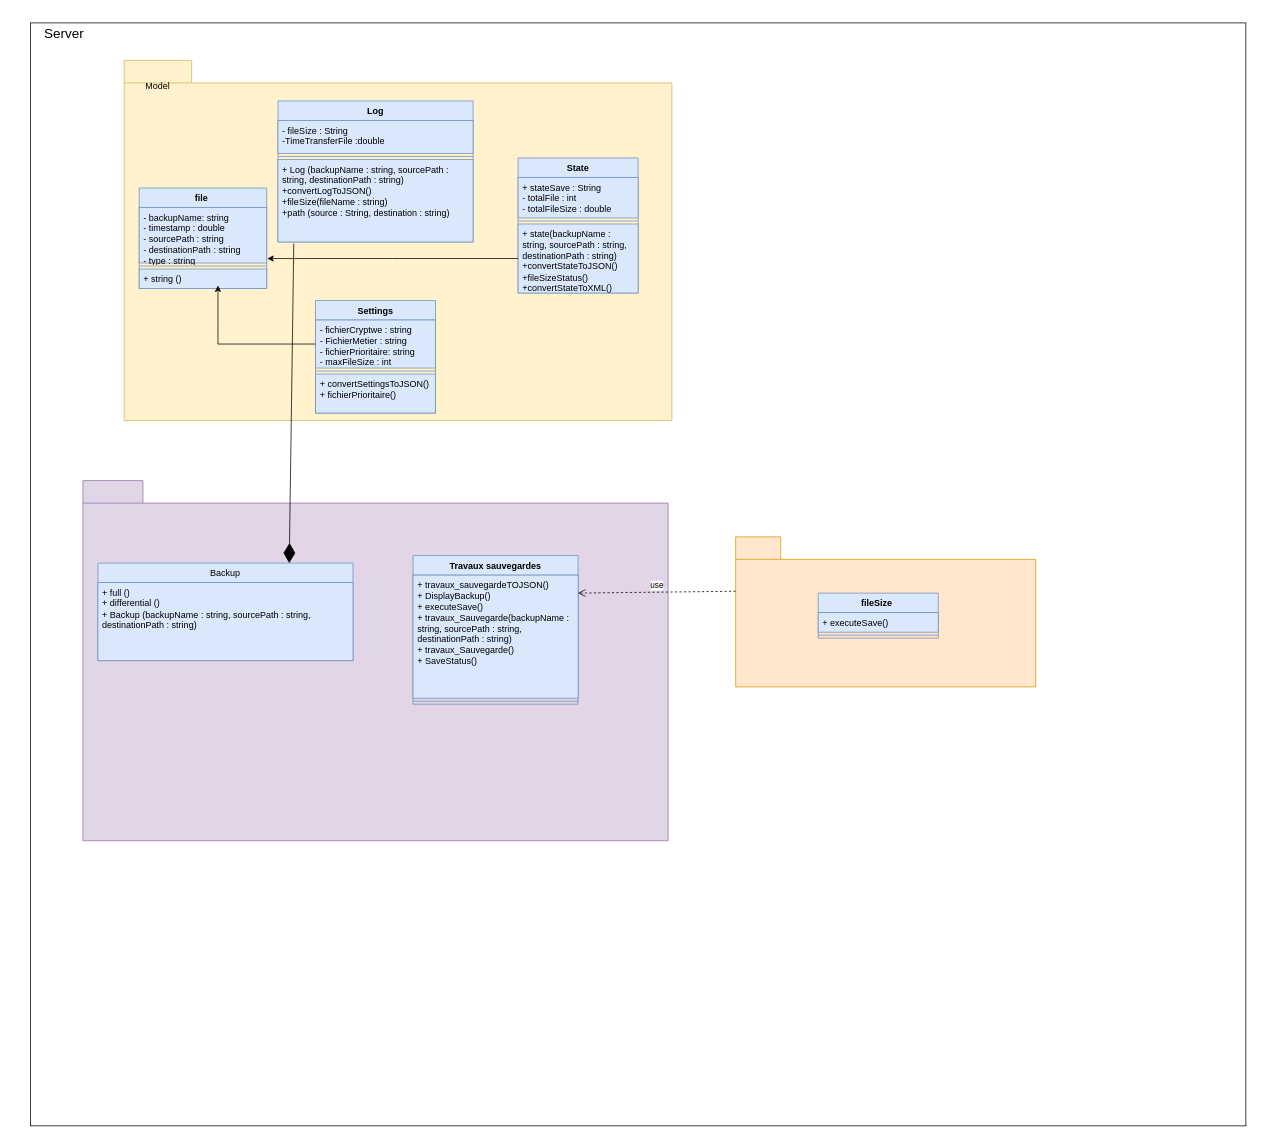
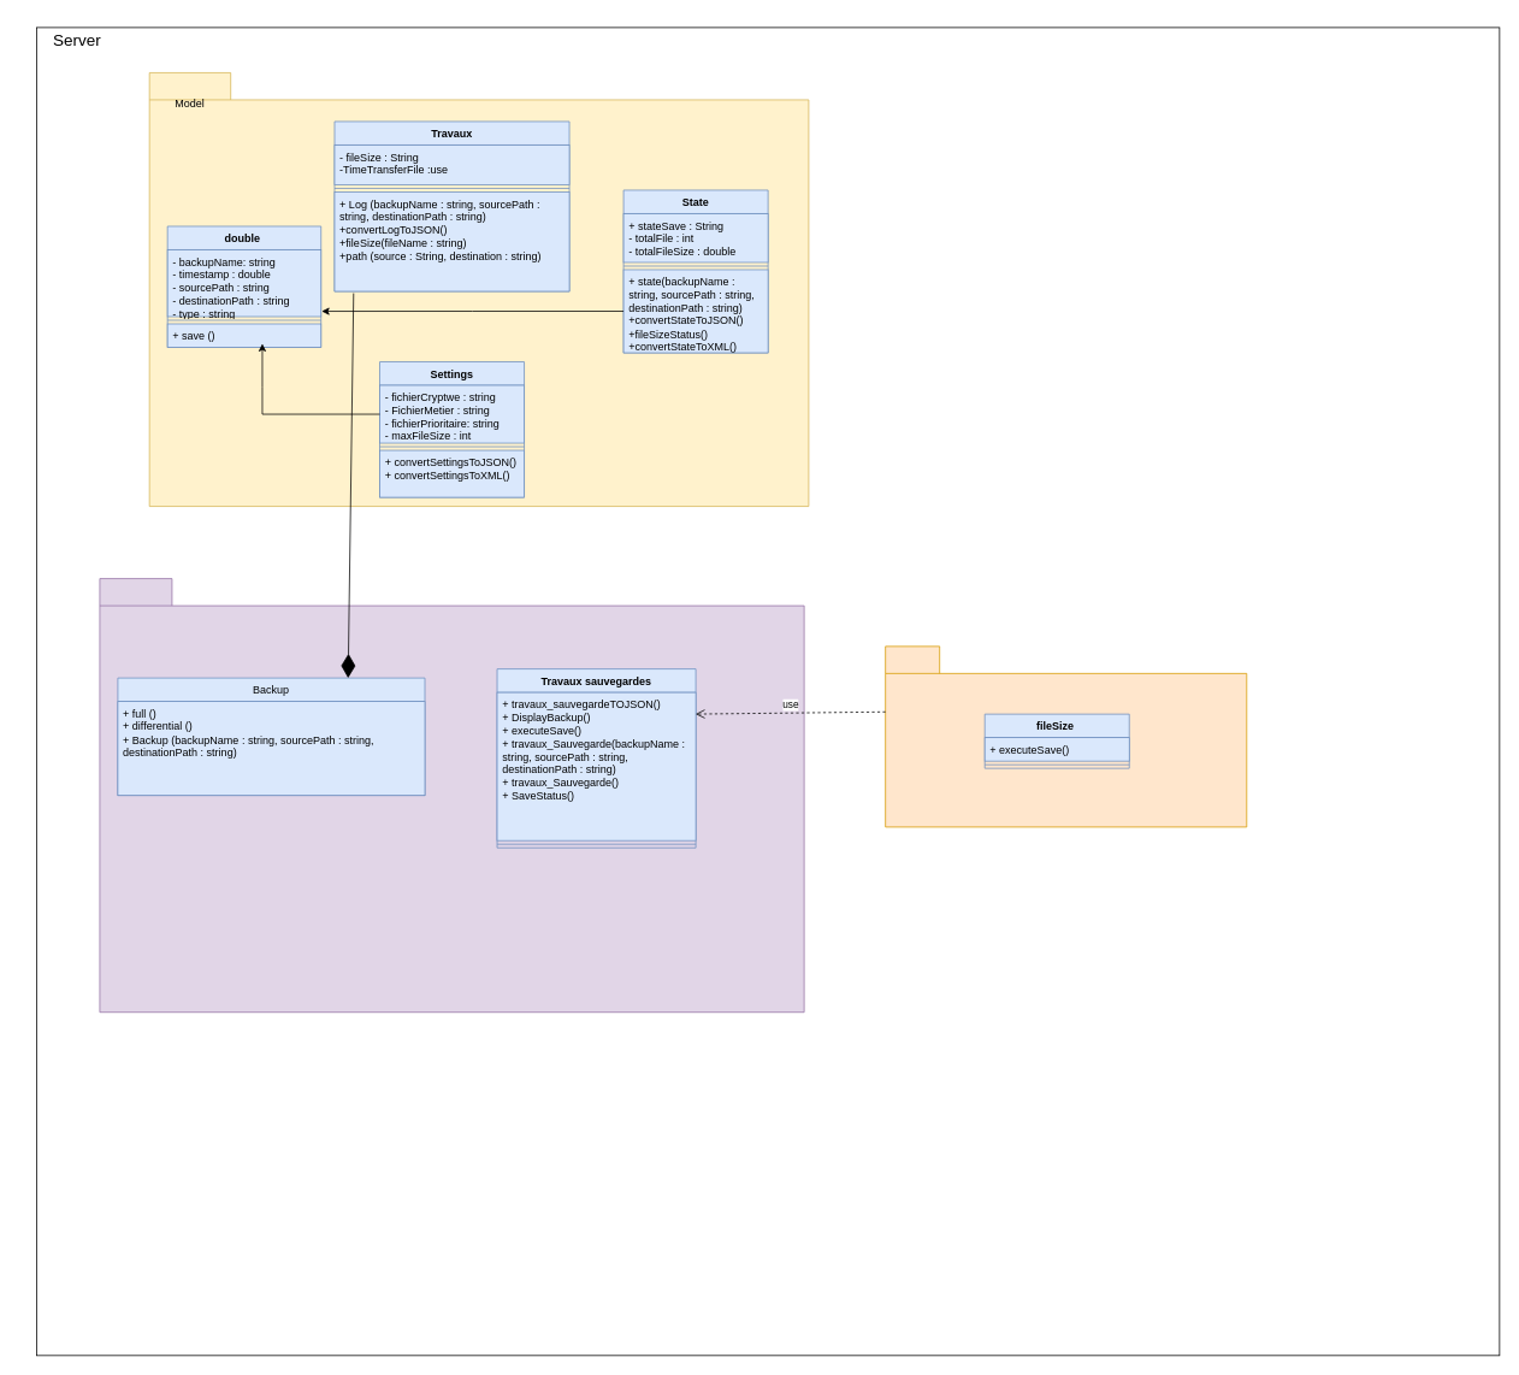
  <mxCell id="0" />
  <mxCell id="1" parent="0" />
  <mxCell id="2" value="" style="rounded=0;whiteSpace=wrap;html=1;" vertex="1" parent="1"><mxGeometry x="40" y="30" width="1620" height="1470" as="geometry" /></mxCell>
  <mxCell id="3" value="&lt;font style=&quot;font-size: 18px;&quot;&gt;Server&lt;/font&gt;" style="text;html=1;strokeColor=none;fillColor=none;align=center;verticalAlign=middle;whiteSpace=wrap;rounded=0;" vertex="1" parent="1"><mxGeometry x="20" y="20" width="130" height="50" as="geometry" /></mxCell>
  <mxCell id="4" value="" style="shape=folder;fontStyle=1;spacingTop=10;tabWidth=90;tabHeight=30;tabPosition=left;html=1;whiteSpace=wrap;fillColor=#fff2cc;strokeColor=#d6b656;" vertex="1" parent="1"><mxGeometry x="165" y="80" width="730" height="480" as="geometry" /></mxCell>
- <mxCell id="5" value="Log" style="swimlane;fontStyle=1;align=center;verticalAlign=top;childLayout=stackLayout;horizontal=1;startSize=26;horizontalStack=0;resizeParent=1;resizeParentMax=0;resizeLast=0;collapsible=1;marginBottom=0;whiteSpace=wrap;html=1;fillColor=#dae8fc;strokeColor=#6c8ebf;" vertex="1" parent="1"><mxGeometry x="370" y="134" width="260" height="188" as="geometry" /></mxCell>
- <mxCell id="6" value="- fileSize : String&amp;nbsp;&lt;br&gt;-TimeTransferFile :double&amp;nbsp;" style="text;strokeColor=#6c8ebf;fillColor=#dae8fc;align=left;verticalAlign=top;spacingLeft=4;spacingRight=4;overflow=hidden;rotatable=0;points=[[0,0.5],[1,0.5]];portConstraint=eastwest;whiteSpace=wrap;html=1;" vertex="1" parent="5"><mxGeometry y="26" width="260" height="44" as="geometry" /></mxCell>
+ <mxCell id="5" value="Travaux" style="swimlane;fontStyle=1;align=center;verticalAlign=top;childLayout=stackLayout;horizontal=1;startSize=26;horizontalStack=0;resizeParent=1;resizeParentMax=0;resizeLast=0;collapsible=1;marginBottom=0;whiteSpace=wrap;html=1;fillColor=#dae8fc;strokeColor=#6c8ebf;" vertex="1" parent="1"><mxGeometry x="370" y="134" width="260" height="188" as="geometry" /></mxCell>
+ <mxCell id="6" value="- fileSize : String&amp;nbsp;&lt;br&gt;-TimeTransferFile :use&amp;nbsp;" style="text;strokeColor=#6c8ebf;fillColor=#dae8fc;align=left;verticalAlign=top;spacingLeft=4;spacingRight=4;overflow=hidden;rotatable=0;points=[[0,0.5],[1,0.5]];portConstraint=eastwest;whiteSpace=wrap;html=1;" vertex="1" parent="5"><mxGeometry y="26" width="260" height="44" as="geometry" /></mxCell>
  <mxCell id="7" value="" style="line;strokeWidth=1;fillColor=none;align=left;verticalAlign=middle;spacingTop=-1;spacingLeft=3;spacingRight=3;rotatable=0;labelPosition=right;points=[];portConstraint=eastwest;strokeColor=inherit;" vertex="1" parent="5"><mxGeometry y="70" width="260" height="8" as="geometry" /></mxCell>
  <mxCell id="8" value="+ Log (backupName : string, sourcePath : string, destinationPath : string) &amp;nbsp;&lt;br&gt;+convertLogToJSON()&lt;br&gt;+fileSize(fileName : string)&amp;nbsp;&lt;br&gt;+path (source : String, destination : string) &amp;nbsp;" style="text;strokeColor=#6c8ebf;fillColor=#dae8fc;align=left;verticalAlign=top;spacingLeft=4;spacingRight=4;overflow=hidden;rotatable=0;points=[[0,0.5],[1,0.5]];portConstraint=eastwest;whiteSpace=wrap;html=1;" vertex="1" parent="5"><mxGeometry y="78" width="260" height="110" as="geometry" /></mxCell>
- <mxCell id="9" value="file&amp;nbsp;" style="swimlane;fontStyle=1;align=center;verticalAlign=top;childLayout=stackLayout;horizontal=1;startSize=26;horizontalStack=0;resizeParent=1;resizeParentMax=0;resizeLast=0;collapsible=1;marginBottom=0;whiteSpace=wrap;html=1;fillColor=#dae8fc;strokeColor=#6c8ebf;" vertex="1" parent="1"><mxGeometry x="185" y="250" width="170" height="134" as="geometry" /></mxCell>
+ <mxCell id="9" value="double&amp;nbsp;" style="swimlane;fontStyle=1;align=center;verticalAlign=top;childLayout=stackLayout;horizontal=1;startSize=26;horizontalStack=0;resizeParent=1;resizeParentMax=0;resizeLast=0;collapsible=1;marginBottom=0;whiteSpace=wrap;html=1;fillColor=#dae8fc;strokeColor=#6c8ebf;" vertex="1" parent="1"><mxGeometry x="185" y="250" width="170" height="134" as="geometry" /></mxCell>
  <mxCell id="10" value="- backupName: string&lt;br&gt;- timestamp : double&lt;br&gt;- sourcePath : string&lt;br&gt;- destinationPath : string&amp;nbsp;&lt;br&gt;- type : string" style="text;strokeColor=#6c8ebf;fillColor=#dae8fc;align=left;verticalAlign=top;spacingLeft=4;spacingRight=4;overflow=hidden;rotatable=0;points=[[0,0.5],[1,0.5]];portConstraint=eastwest;whiteSpace=wrap;html=1;" vertex="1" parent="9"><mxGeometry y="26" width="170" height="74" as="geometry" /></mxCell>
  <mxCell id="11" value="" style="line;strokeWidth=1;fillColor=none;align=left;verticalAlign=middle;spacingTop=-1;spacingLeft=3;spacingRight=3;rotatable=0;labelPosition=right;points=[];portConstraint=eastwest;strokeColor=inherit;" vertex="1" parent="9"><mxGeometry y="100" width="170" height="8" as="geometry" /></mxCell>
- <mxCell id="12" value="+ string ()" style="text;strokeColor=#6c8ebf;fillColor=#dae8fc;align=left;verticalAlign=top;spacingLeft=4;spacingRight=4;overflow=hidden;rotatable=0;points=[[0,0.5],[1,0.5]];portConstraint=eastwest;whiteSpace=wrap;html=1;" vertex="1" parent="9"><mxGeometry y="108" width="170" height="26" as="geometry" /></mxCell>
+ <mxCell id="12" value="+ save ()" style="text;strokeColor=#6c8ebf;fillColor=#dae8fc;align=left;verticalAlign=top;spacingLeft=4;spacingRight=4;overflow=hidden;rotatable=0;points=[[0,0.5],[1,0.5]];portConstraint=eastwest;whiteSpace=wrap;html=1;" vertex="1" parent="9"><mxGeometry y="108" width="170" height="26" as="geometry" /></mxCell>
  <mxCell id="13" value="Settings" style="swimlane;fontStyle=1;align=center;verticalAlign=top;childLayout=stackLayout;horizontal=1;startSize=26;horizontalStack=0;resizeParent=1;resizeParentMax=0;resizeLast=0;collapsible=1;marginBottom=0;whiteSpace=wrap;html=1;fillColor=#dae8fc;strokeColor=#6c8ebf;" vertex="1" parent="1"><mxGeometry x="420" y="400" width="160" height="150" as="geometry" /></mxCell>
  <mxCell id="14" value="- fichierCryptwe : string&lt;br&gt;- FichierMetier : string&amp;nbsp;&lt;br&gt;- fichierPrioritaire: string&lt;br&gt;- maxFileSize : int" style="text;strokeColor=#6c8ebf;fillColor=#dae8fc;align=left;verticalAlign=top;spacingLeft=4;spacingRight=4;overflow=hidden;rotatable=0;points=[[0,0.5],[1,0.5]];portConstraint=eastwest;whiteSpace=wrap;html=1;" vertex="1" parent="13"><mxGeometry y="26" width="160" height="64" as="geometry" /></mxCell>
  <mxCell id="15" value="" style="line;strokeWidth=1;fillColor=none;align=left;verticalAlign=middle;spacingTop=-1;spacingLeft=3;spacingRight=3;rotatable=0;labelPosition=right;points=[];portConstraint=eastwest;strokeColor=inherit;" vertex="1" parent="13"><mxGeometry y="90" width="160" height="8" as="geometry" /></mxCell>
- <mxCell id="16" value="+ convertSettingsToJSON()&lt;br&gt;+ fichierPrioritaire()" style="text;strokeColor=#6c8ebf;fillColor=#dae8fc;align=left;verticalAlign=top;spacingLeft=4;spacingRight=4;overflow=hidden;rotatable=0;points=[[0,0.5],[1,0.5]];portConstraint=eastwest;whiteSpace=wrap;html=1;" vertex="1" parent="13"><mxGeometry y="98" width="160" height="52" as="geometry" /></mxCell>
+ <mxCell id="16" value="+ convertSettingsToJSON()&lt;br&gt;+ convertSettingsToXML()" style="text;strokeColor=#6c8ebf;fillColor=#dae8fc;align=left;verticalAlign=top;spacingLeft=4;spacingRight=4;overflow=hidden;rotatable=0;points=[[0,0.5],[1,0.5]];portConstraint=eastwest;whiteSpace=wrap;html=1;" vertex="1" parent="13"><mxGeometry y="98" width="160" height="52" as="geometry" /></mxCell>
  <mxCell id="17" value="State" style="swimlane;fontStyle=1;align=center;verticalAlign=top;childLayout=stackLayout;horizontal=1;startSize=26;horizontalStack=0;resizeParent=1;resizeParentMax=0;resizeLast=0;collapsible=1;marginBottom=0;whiteSpace=wrap;html=1;fillColor=#dae8fc;strokeColor=#6c8ebf;" vertex="1" parent="1"><mxGeometry x="690" y="210" width="160" height="180" as="geometry" /></mxCell>
  <mxCell id="18" value="+ stateSave : String&amp;nbsp;&lt;br&gt;- totalFile : int&amp;nbsp;&lt;br&gt;- totalFileSize : double" style="text;strokeColor=#6c8ebf;fillColor=#dae8fc;align=left;verticalAlign=top;spacingLeft=4;spacingRight=4;overflow=hidden;rotatable=0;points=[[0,0.5],[1,0.5]];portConstraint=eastwest;whiteSpace=wrap;html=1;" vertex="1" parent="17"><mxGeometry y="26" width="160" height="54" as="geometry" /></mxCell>
  <mxCell id="19" value="" style="line;strokeWidth=1;fillColor=none;align=left;verticalAlign=middle;spacingTop=-1;spacingLeft=3;spacingRight=3;rotatable=0;labelPosition=right;points=[];portConstraint=eastwest;strokeColor=inherit;" vertex="1" parent="17"><mxGeometry y="80" width="160" height="8" as="geometry" /></mxCell>
  <mxCell id="20" value="+ state(backupName : string, sourcePath : string, destinationPath : string)&lt;br&gt;+convertStateToJSON()&lt;br&gt;+fileSizeStatus()&lt;br&gt;+convertStateToXML()&lt;br&gt;" style="text;strokeColor=#6c8ebf;fillColor=#dae8fc;align=left;verticalAlign=top;spacingLeft=4;spacingRight=4;overflow=hidden;rotatable=0;points=[[0,0.5],[1,0.5]];portConstraint=eastwest;whiteSpace=wrap;html=1;" vertex="1" parent="17"><mxGeometry y="88" width="160" height="92" as="geometry" /></mxCell>
  <mxCell id="21" value="" style="shape=folder;fontStyle=1;spacingTop=10;tabWidth=80;tabHeight=30;tabPosition=left;html=1;whiteSpace=wrap;fillColor=#e1d5e7;strokeColor=#9673a6;" vertex="1" parent="1"><mxGeometry x="110" y="640" width="780" height="480" as="geometry" /></mxCell>
  <mxCell id="22" value="Backup" style="swimlane;fontStyle=0;childLayout=stackLayout;horizontal=1;startSize=26;fillColor=#dae8fc;horizontalStack=0;resizeParent=1;resizeParentMax=0;resizeLast=0;collapsible=1;marginBottom=0;whiteSpace=wrap;html=1;strokeColor=#6c8ebf;" vertex="1" parent="1"><mxGeometry x="130" y="750" width="340" height="130" as="geometry" /></mxCell>
  <mxCell id="23" value="+ full ()&lt;br&gt;+ differential ()&lt;br&gt;+ Backup (backupName : string, sourcePath : string, destinationPath : string) &amp;nbsp;" style="text;strokeColor=#6c8ebf;fillColor=#dae8fc;align=left;verticalAlign=top;spacingLeft=4;spacingRight=4;overflow=hidden;rotatable=0;points=[[0,0.5],[1,0.5]];portConstraint=eastwest;whiteSpace=wrap;html=1;" vertex="1" parent="22"><mxGeometry y="26" width="340" height="104" as="geometry" /></mxCell>
  <mxCell id="24" value="Travaux sauvegardes" style="swimlane;fontStyle=1;align=center;verticalAlign=top;childLayout=stackLayout;horizontal=1;startSize=26;horizontalStack=0;resizeParent=1;resizeParentMax=0;resizeLast=0;collapsible=1;marginBottom=0;whiteSpace=wrap;html=1;fillColor=#dae8fc;strokeColor=#6c8ebf;" vertex="1" parent="1"><mxGeometry x="550" y="740" width="220" height="198" as="geometry" /></mxCell>
  <mxCell id="25" value="+ travaux_sauvegardeTOJSON()&lt;br&gt;+ DisplayBackup()&lt;br&gt;+ executeSave()&lt;br&gt;+ travaux_Sauvegarde(backupName : string, sourcePath : string, destinationPath : string) &amp;nbsp;&lt;br&gt;+ travaux_Sauvegarde()&lt;br&gt;+ SaveStatus()" style="text;strokeColor=#6c8ebf;fillColor=#dae8fc;align=left;verticalAlign=top;spacingLeft=4;spacingRight=4;overflow=hidden;rotatable=0;points=[[0,0.5],[1,0.5]];portConstraint=eastwest;whiteSpace=wrap;html=1;" vertex="1" parent="24"><mxGeometry y="26" width="220" height="164" as="geometry" /></mxCell>
  <mxCell id="26" value="" style="line;strokeWidth=1;fillColor=none;align=left;verticalAlign=middle;spacingTop=-1;spacingLeft=3;spacingRight=3;rotatable=0;labelPosition=right;points=[];portConstraint=eastwest;strokeColor=inherit;" vertex="1" parent="24"><mxGeometry y="190" width="220" height="8" as="geometry" /></mxCell>
  <mxCell id="27" value="" style="shape=folder;fontStyle=1;spacingTop=10;tabWidth=60;tabHeight=30;tabPosition=left;html=1;whiteSpace=wrap;fillColor=#ffe6cc;strokeColor=#d79b00;" vertex="1" parent="1"><mxGeometry x="980" y="715" width="400" height="200" as="geometry" /></mxCell>
  <mxCell id="28" value="fileSize&amp;nbsp;" style="swimlane;fontStyle=1;align=center;verticalAlign=top;childLayout=stackLayout;horizontal=1;startSize=26;horizontalStack=0;resizeParent=1;resizeParentMax=0;resizeLast=0;collapsible=1;marginBottom=0;whiteSpace=wrap;html=1;fillColor=#dae8fc;strokeColor=#6c8ebf;" vertex="1" parent="1"><mxGeometry x="1090" y="790" width="160" height="60" as="geometry" /></mxCell>
  <mxCell id="29" value="+ executeSave()" style="text;strokeColor=#6c8ebf;fillColor=#dae8fc;align=left;verticalAlign=top;spacingLeft=4;spacingRight=4;overflow=hidden;rotatable=0;points=[[0,0.5],[1,0.5]];portConstraint=eastwest;whiteSpace=wrap;html=1;" vertex="1" parent="28"><mxGeometry y="26" width="160" height="26" as="geometry" /></mxCell>
  <mxCell id="30" value="" style="line;strokeWidth=1;fillColor=none;align=left;verticalAlign=middle;spacingTop=-1;spacingLeft=3;spacingRight=3;rotatable=0;labelPosition=right;points=[];portConstraint=eastwest;strokeColor=inherit;" vertex="1" parent="28"><mxGeometry y="52" width="160" height="8" as="geometry" /></mxCell>
  <mxCell id="31" value="" style="endArrow=diamondThin;endFill=1;endSize=24;html=1;rounded=0;entryX=0.75;entryY=0;entryDx=0;entryDy=0;exitX=0.081;exitY=1.019;exitDx=0;exitDy=0;exitPerimeter=0;" edge="1" parent="1" source="8" target="22"><mxGeometry width="160" relative="1" as="geometry"><mxPoint x="390" y="330" as="sourcePoint" /><mxPoint x="318" y="722" as="targetPoint" /></mxGeometry></mxCell>
  <mxCell id="32" style="edgeStyle=orthogonalEdgeStyle;rounded=0;orthogonalLoop=1;jettySize=auto;html=1;exitX=0;exitY=0.5;exitDx=0;exitDy=0;" edge="1" parent="1" source="14"><mxGeometry relative="1" as="geometry"><mxPoint x="290" y="380" as="targetPoint" /><Array as="points"><mxPoint x="290" y="428" /><mxPoint x="290" y="286" /></Array></mxGeometry></mxCell>
  <mxCell id="33" style="edgeStyle=orthogonalEdgeStyle;rounded=0;orthogonalLoop=1;jettySize=auto;html=1;exitX=0;exitY=0.5;exitDx=0;exitDy=0;entryX=1.004;entryY=0.92;entryDx=0;entryDy=0;entryPerimeter=0;" edge="1" parent="1" source="20" target="10"><mxGeometry relative="1" as="geometry" /></mxCell>
  <mxCell id="34" value="use" style="html=1;verticalAlign=bottom;endArrow=open;dashed=1;endSize=8;curved=0;rounded=0;entryX=0.999;entryY=0.146;entryDx=0;entryDy=0;entryPerimeter=0;exitX=0;exitY=0;exitDx=0;exitDy=72.5;exitPerimeter=0;" edge="1" parent="1" source="27" target="25"><mxGeometry relative="1" as="geometry"><mxPoint x="930" y="890" as="sourcePoint" /><mxPoint x="850" y="890" as="targetPoint" /></mxGeometry></mxCell>
  <mxCell id="35" value="Model" style="text;html=1;strokeColor=none;fillColor=none;align=center;verticalAlign=middle;whiteSpace=wrap;rounded=0;" vertex="1" parent="1"><mxGeometry x="180" y="100" width="60" height="30" as="geometry" /></mxCell>
